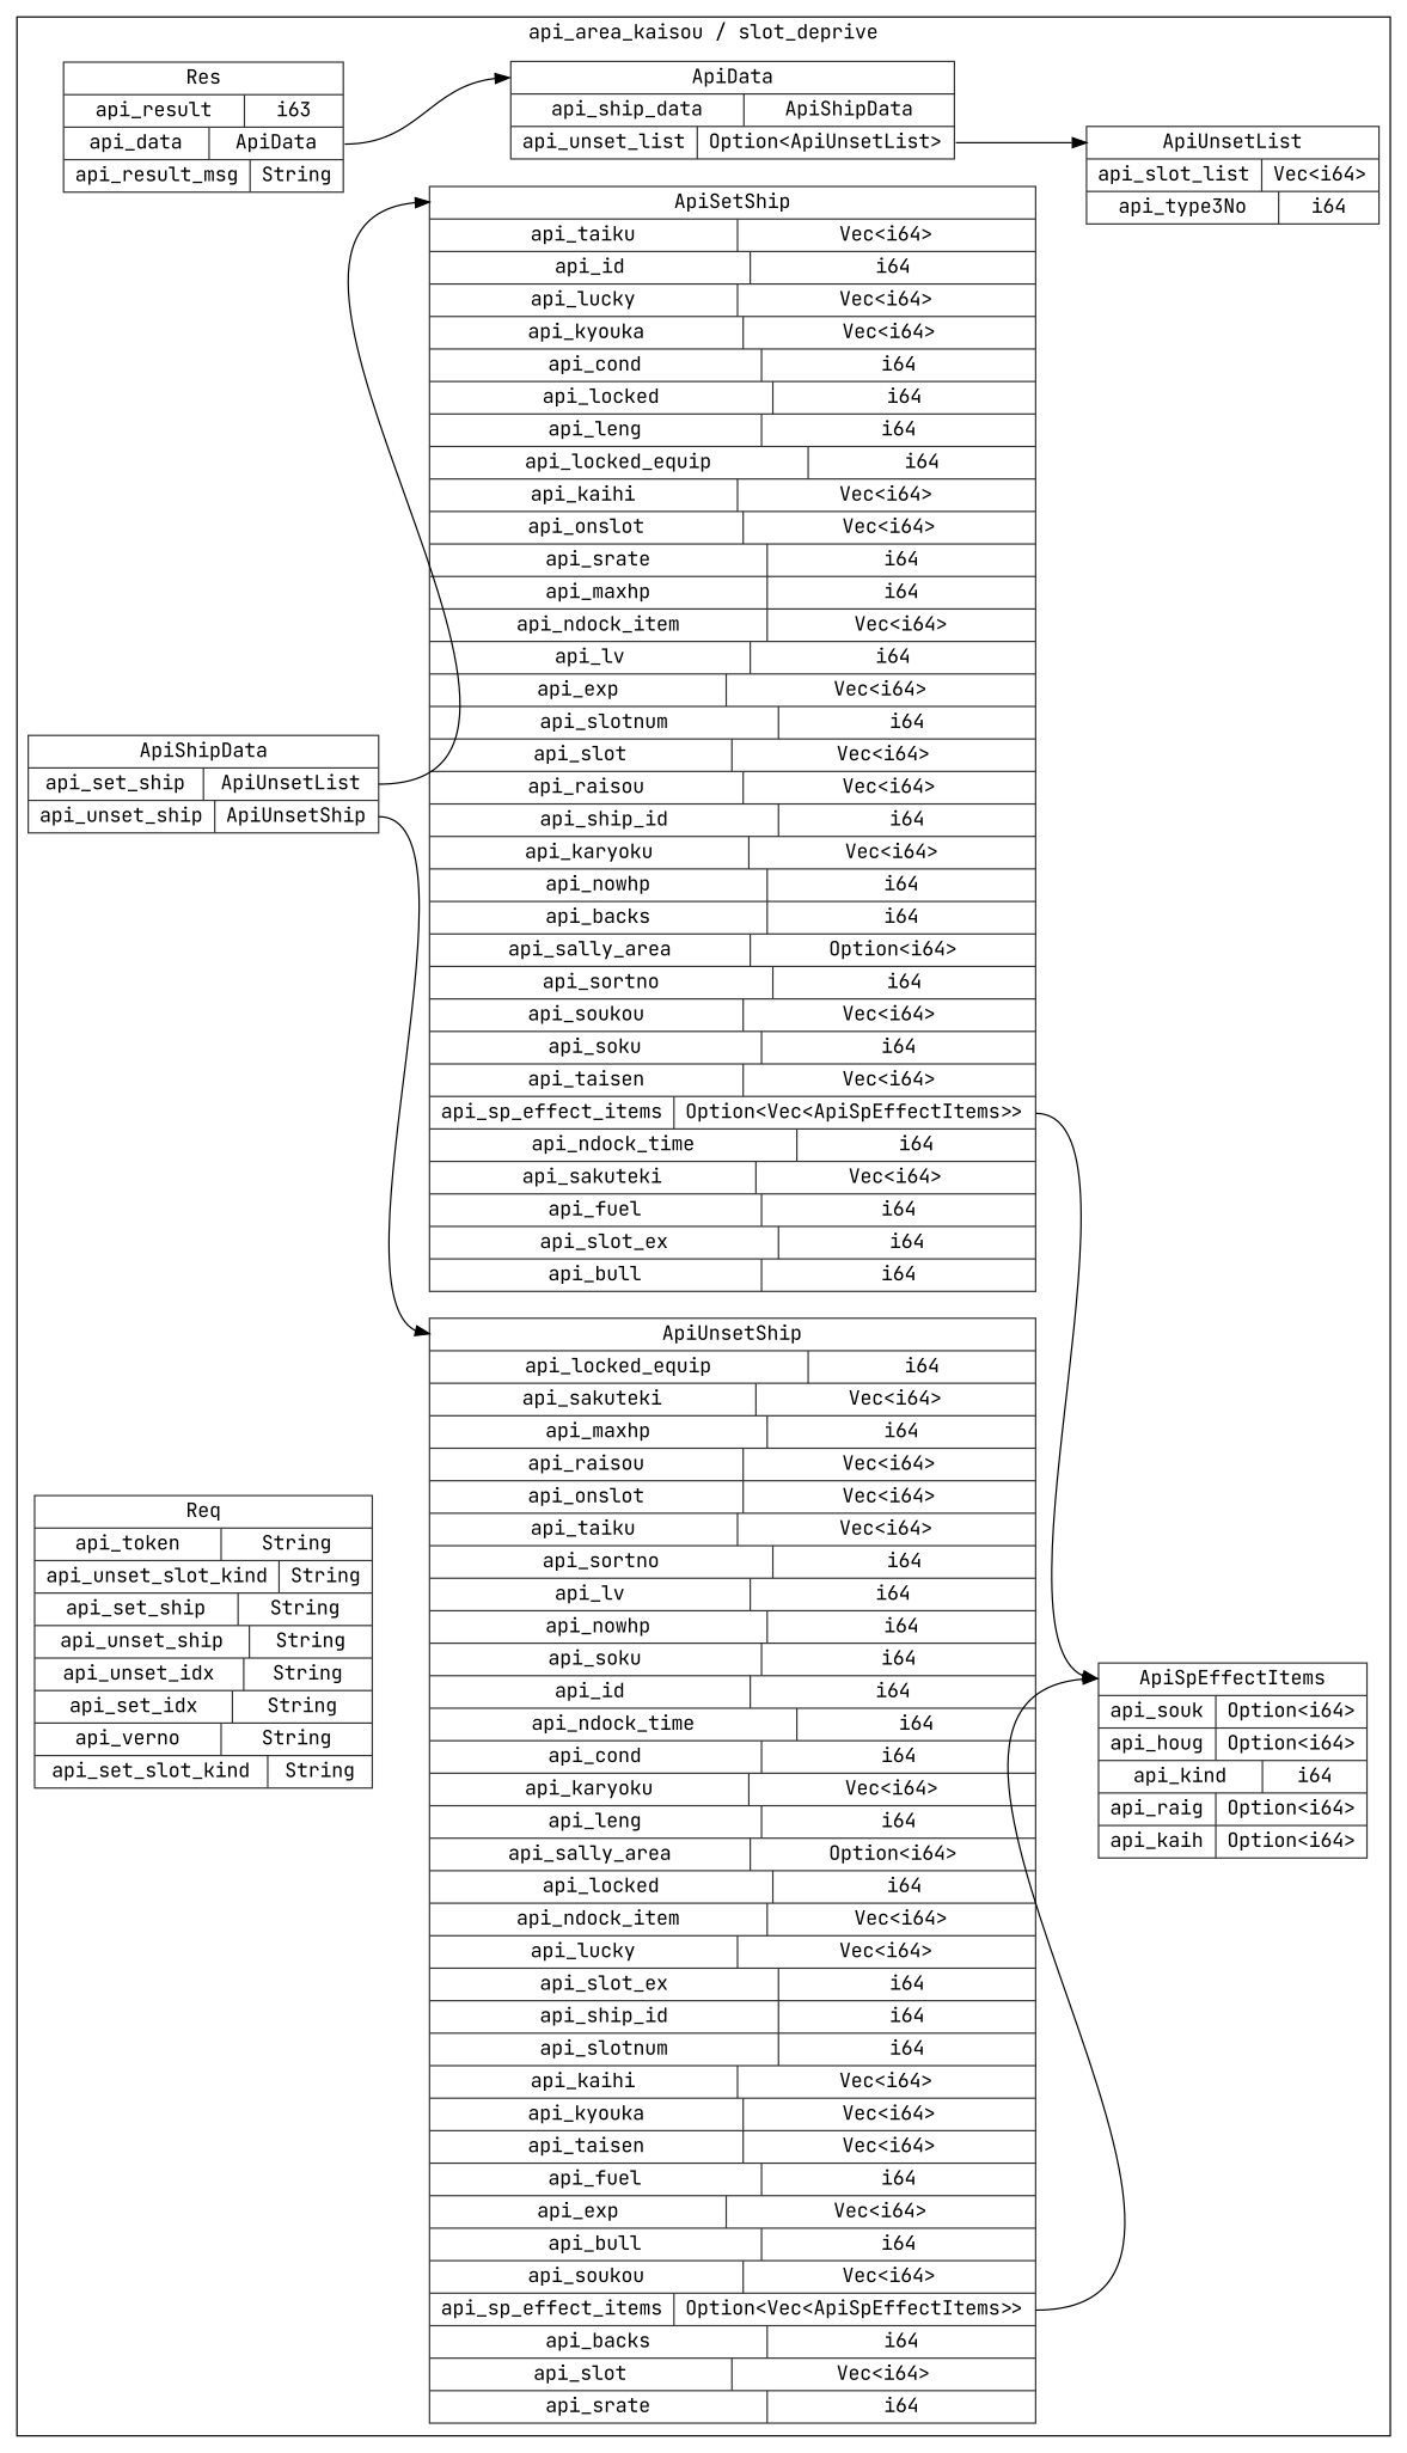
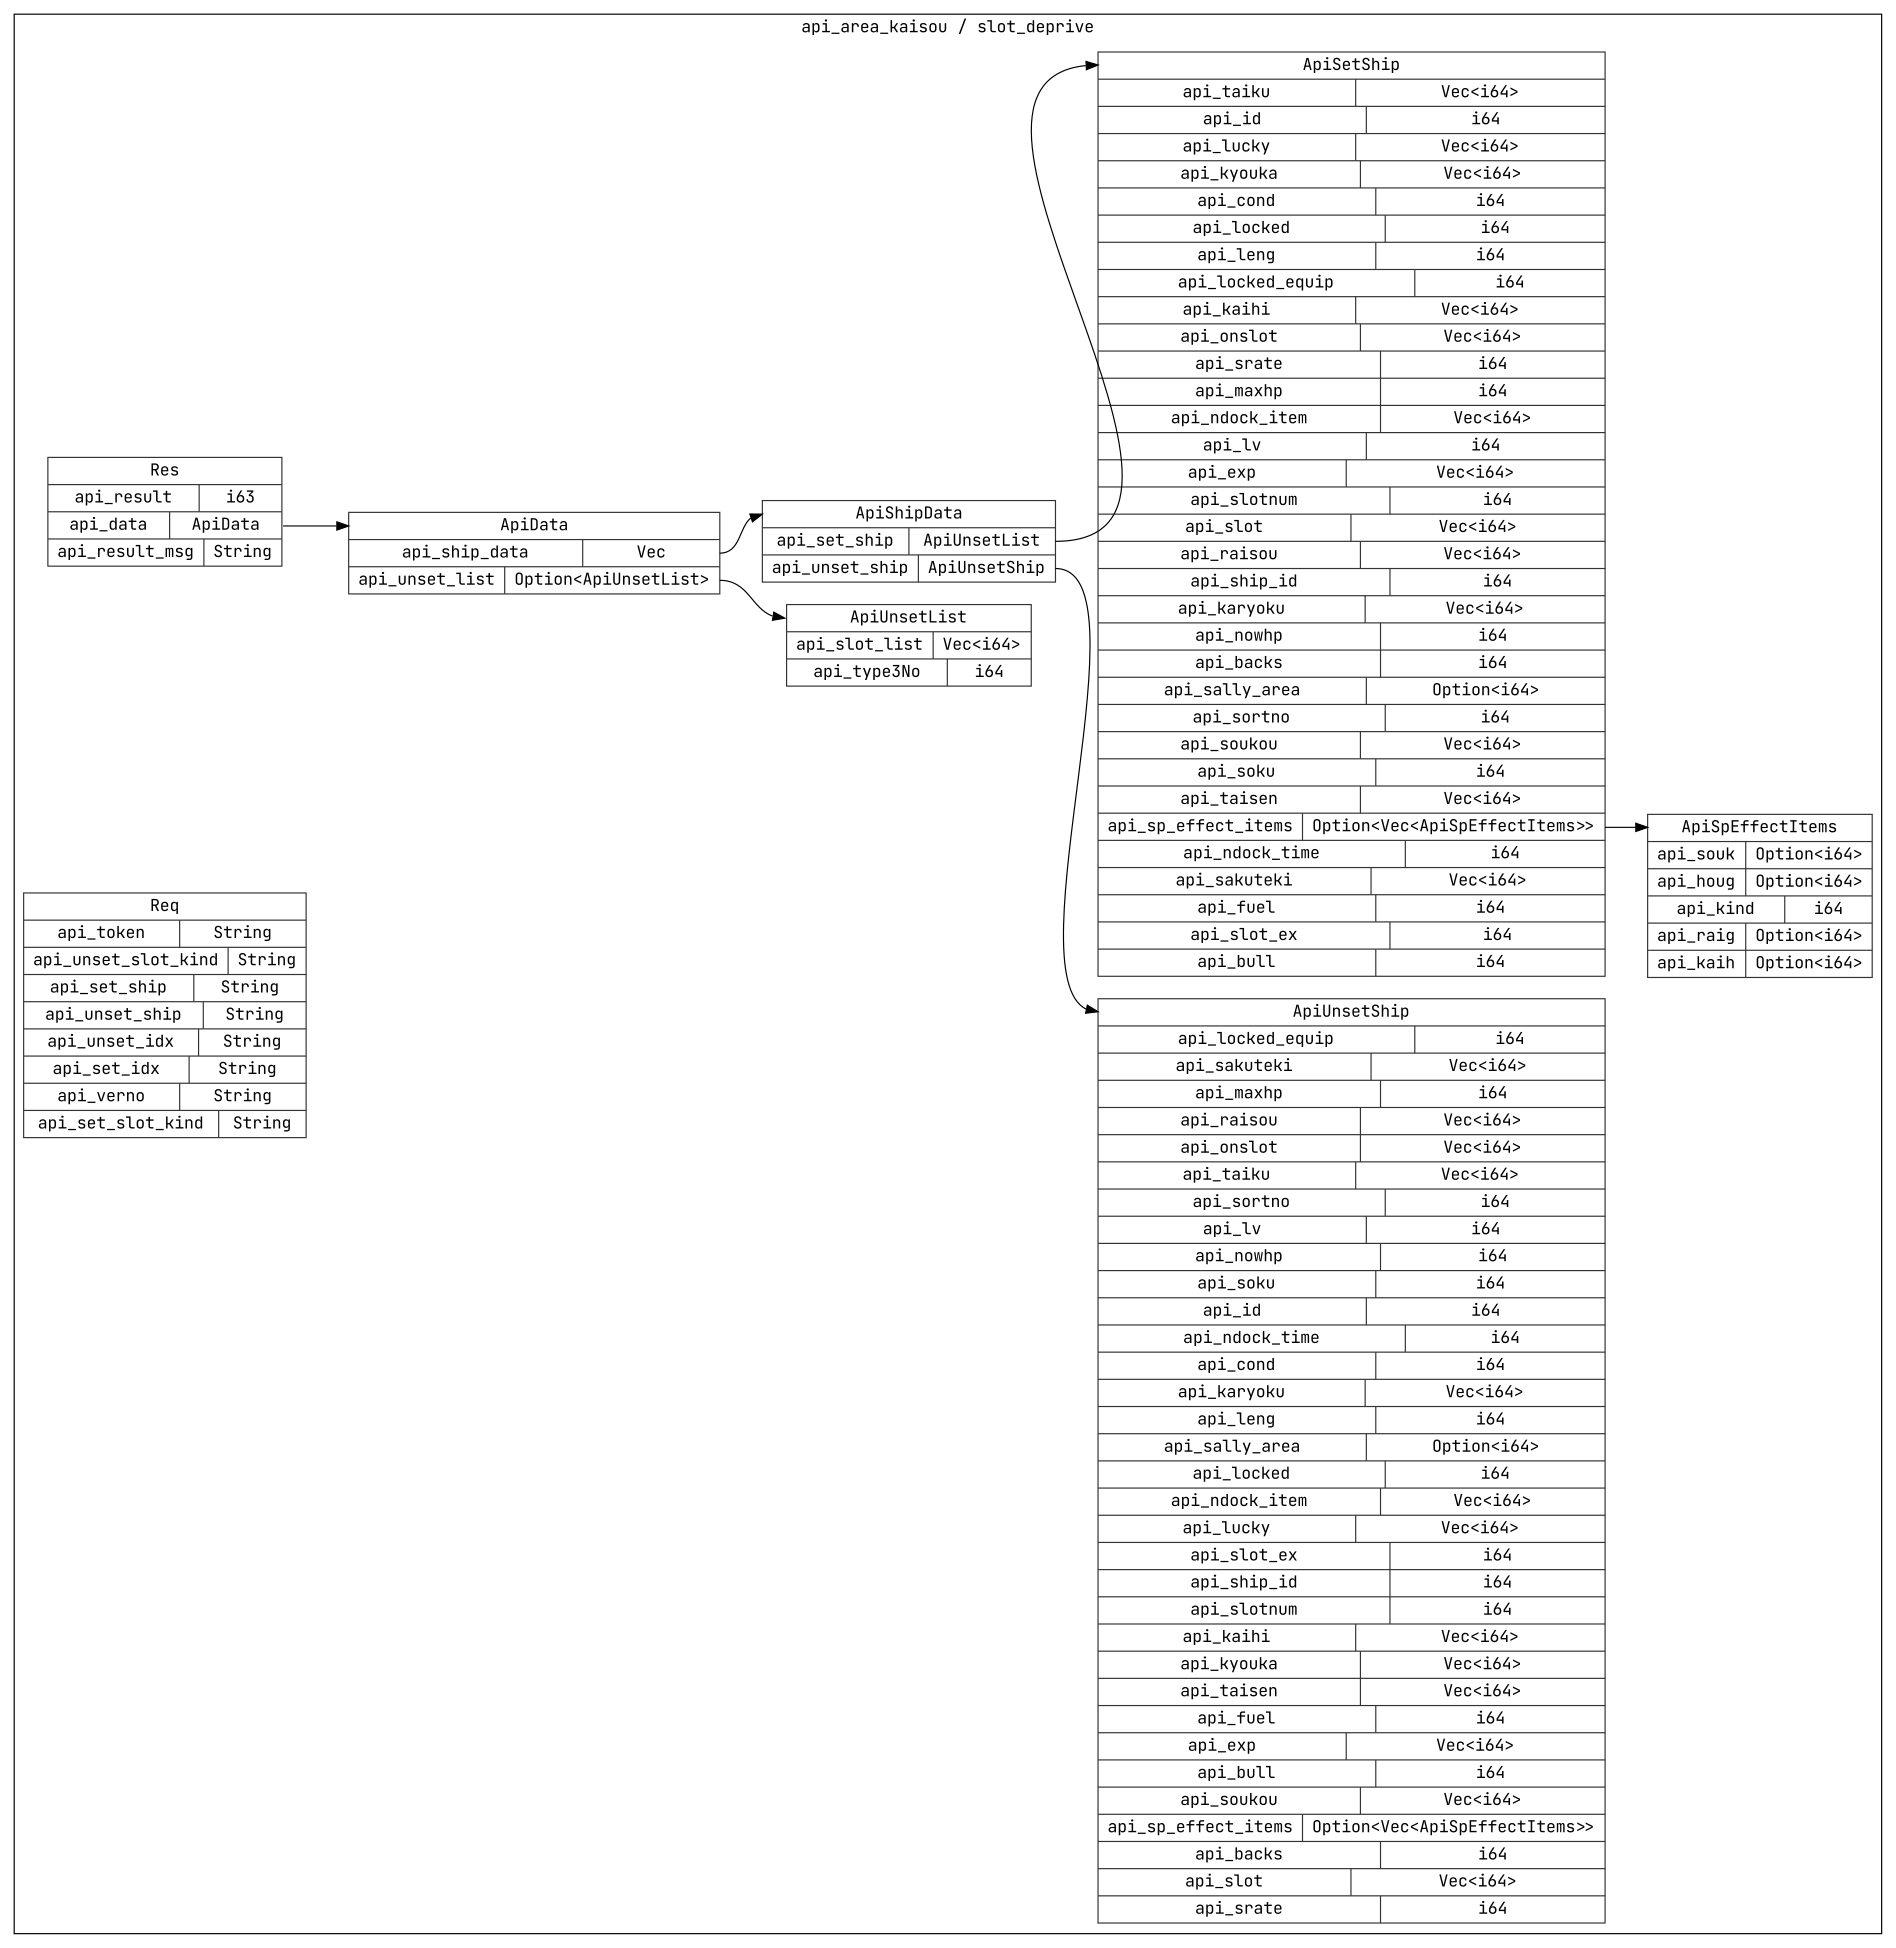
  digraph {
    fontname="JetBrains Mono"
    rankdir=LR
    node [color=gray20 fontname="JetBrains Mono" shape=record style=solid]
    edge [fontname="JetBrains Mono" headport="ApiSpEffectItems:w" tailport="api_sp_effect_items:e"]
    n1 [label="<Res> Res  | { api_result | <api_result> i63 } | { api_data | <api_data> ApiData } | { api_result_msg | <api_result_msg> String }"]
-   n2 [label="<ApiData> ApiData  | { api_ship_data | <api_ship_data> ApiShipData } | { api_unset_list | <api_unset_list> Option\<ApiUnsetList\> }"]
+   n2 [label="<ApiData> ApiData  | { api_ship_data | <api_ship_data> Vec } | { api_unset_list | <api_unset_list> Option\<ApiUnsetList\> }"]
    n3 [label="<ApiShipData> ApiShipData  | { api_set_ship | <api_set_ship> ApiUnsetList } | { api_unset_ship | <api_unset_ship> ApiUnsetShip }"]
    n4 [label="<ApiUnsetList> ApiUnsetList  | { api_slot_list | <api_slot_list> Vec\<i64\> } | { api_type3No | <api_type3No> i64 }"]
    n5 [label="<ApiSetShip> ApiSetShip  | { api_taiku | <api_taiku> Vec\<i64\> } | { api_id | <api_id> i64 } | { api_lucky | <api_lucky> Vec\<i64\> } | { api_kyouka | <api_kyouka> Vec\<i64\> } | { api_cond | <api_cond> i64 } | { api_locked | <api_locked> i64 } | { api_leng | <api_leng> i64 } | { api_locked_equip | <api_locked_equip> i64 } | { api_kaihi | <api_kaihi> Vec\<i64\> } | { api_onslot | <api_onslot> Vec\<i64\> } | { api_srate | <api_srate> i64 } | { api_maxhp | <api_maxhp> i64 } | { api_ndock_item | <api_ndock_item> Vec\<i64\> } | { api_lv | <api_lv> i64 } | { api_exp | <api_exp> Vec\<i64\> } | { api_slotnum | <api_slotnum> i64 } | { api_slot | <api_slot> Vec\<i64\> } | { api_raisou | <api_raisou> Vec\<i64\> } | { api_ship_id | <api_ship_id> i64 } | { api_karyoku | <api_karyoku> Vec\<i64\> } | { api_nowhp | <api_nowhp> i64 } | { api_backs | <api_backs> i64 } | { api_sally_area | <api_sally_area> Option\<i64\> } | { api_sortno | <api_sortno> i64 } | { api_soukou | <api_soukou> Vec\<i64\> } | { api_soku | <api_soku> i64 } | { api_taisen | <api_taisen> Vec\<i64\> } | { api_sp_effect_items | <api_sp_effect_items> Option\<Vec\<ApiSpEffectItems\>\> } | { api_ndock_time | <api_ndock_time> i64 } | { api_sakuteki | <api_sakuteki> Vec\<i64\> } | { api_fuel | <api_fuel> i64 } | { api_slot_ex | <api_slot_ex> i64 } | { api_bull | <api_bull> i64 }"]
    n6 [label="<ApiUnsetShip> ApiUnsetShip  | { api_locked_equip | <api_locked_equip> i64 } | { api_sakuteki | <api_sakuteki> Vec\<i64\> } | { api_maxhp | <api_maxhp> i64 } | { api_raisou | <api_raisou> Vec\<i64\> } | { api_onslot | <api_onslot> Vec\<i64\> } | { api_taiku | <api_taiku> Vec\<i64\> } | { api_sortno | <api_sortno> i64 } | { api_lv | <api_lv> i64 } | { api_nowhp | <api_nowhp> i64 } | { api_soku | <api_soku> i64 } | { api_id | <api_id> i64 } | { api_ndock_time | <api_ndock_time> i64 } | { api_cond | <api_cond> i64 } | { api_karyoku | <api_karyoku> Vec\<i64\> } | { api_leng | <api_leng> i64 } | { api_sally_area | <api_sally_area> Option\<i64\> } | { api_locked | <api_locked> i64 } | { api_ndock_item | <api_ndock_item> Vec\<i64\> } | { api_lucky | <api_lucky> Vec\<i64\> } | { api_slot_ex | <api_slot_ex> i64 } | { api_ship_id | <api_ship_id> i64 } | { api_slotnum | <api_slotnum> i64 } | { api_kaihi | <api_kaihi> Vec\<i64\> } | { api_kyouka | <api_kyouka> Vec\<i64\> } | { api_taisen | <api_taisen> Vec\<i64\> } | { api_fuel | <api_fuel> i64 } | { api_exp | <api_exp> Vec\<i64\> } | { api_bull | <api_bull> i64 } | { api_soukou | <api_soukou> Vec\<i64\> } | { api_sp_effect_items | <api_sp_effect_items> Option\<Vec\<ApiSpEffectItems\>\> } | { api_backs | <api_backs> i64 } | { api_slot | <api_slot> Vec\<i64\> } | { api_srate | <api_srate> i64 }"]
    n7 [label="<ApiSpEffectItems> ApiSpEffectItems  | { api_souk | <api_souk> Option\<i64\> } | { api_houg | <api_houg> Option\<i64\> } | { api_kind | <api_kind> i64 } | { api_raig | <api_raig> Option\<i64\> } | { api_kaih | <api_kaih> Option\<i64\> }"]
    n8 [label="<Req> Req  | { api_token | <api_token> String } | { api_unset_slot_kind | <api_unset_slot_kind> String } | { api_set_ship | <api_set_ship> String } | { api_unset_ship | <api_unset_ship> String } | { api_unset_idx | <api_unset_idx> String } | { api_set_idx | <api_set_idx> String } | { api_verno | <api_verno> String } | { api_set_slot_kind | <api_set_slot_kind> String }"]
    subgraph cluster_1 {
      label="api_area_kaisou / slot_deprive"
      n1
      n2
      n3
      n4
      n5
      n6
      n7
      n8
    }
    n1 -> n2 [headport="ApiData:w" tailport="api_data:e"]
+   n2 -> n3 [headport="ApiShipData:w" tailport="api_ship_data:e"]
    n2 -> n4 [headport="ApiUnsetList:w" tailport="api_unset_list:e"]
    n3 -> n5 [headport="ApiSetShip:w" tailport="api_set_ship:e"]
    n3 -> n6 [headport="ApiUnsetShip:w" tailport="api_unset_ship:e"]
    n5 -> n7
-   n6 -> n7
  }
